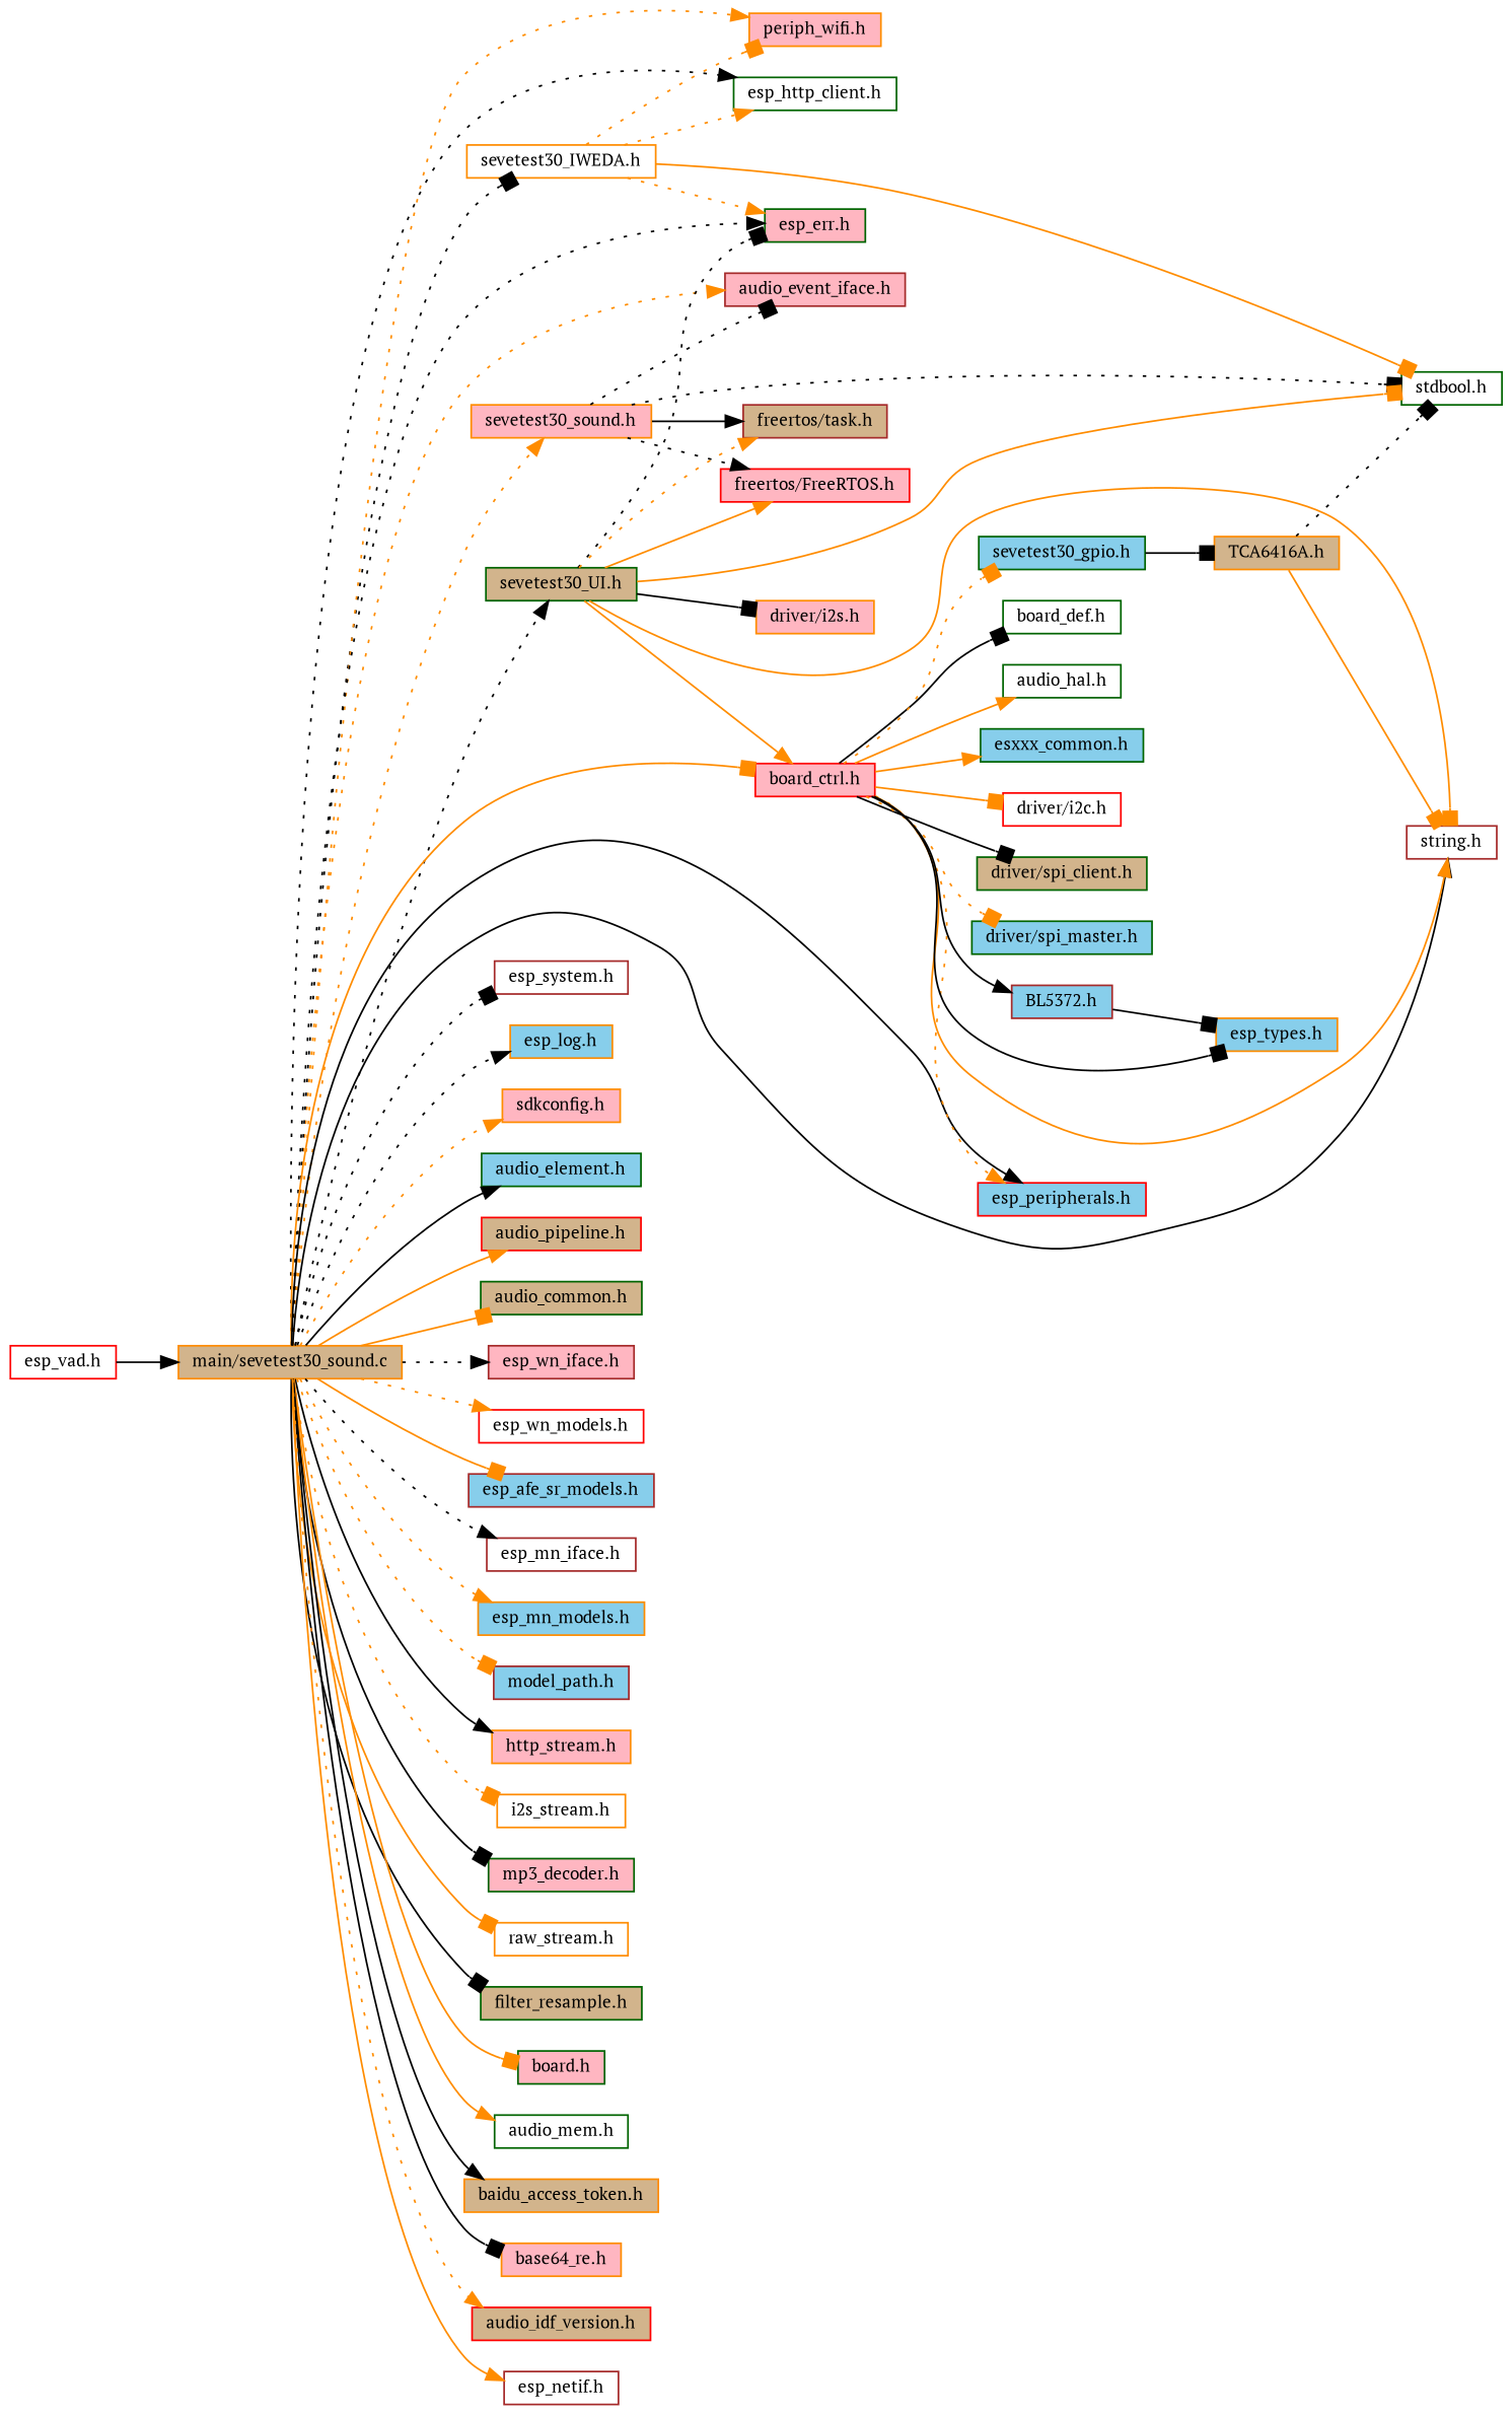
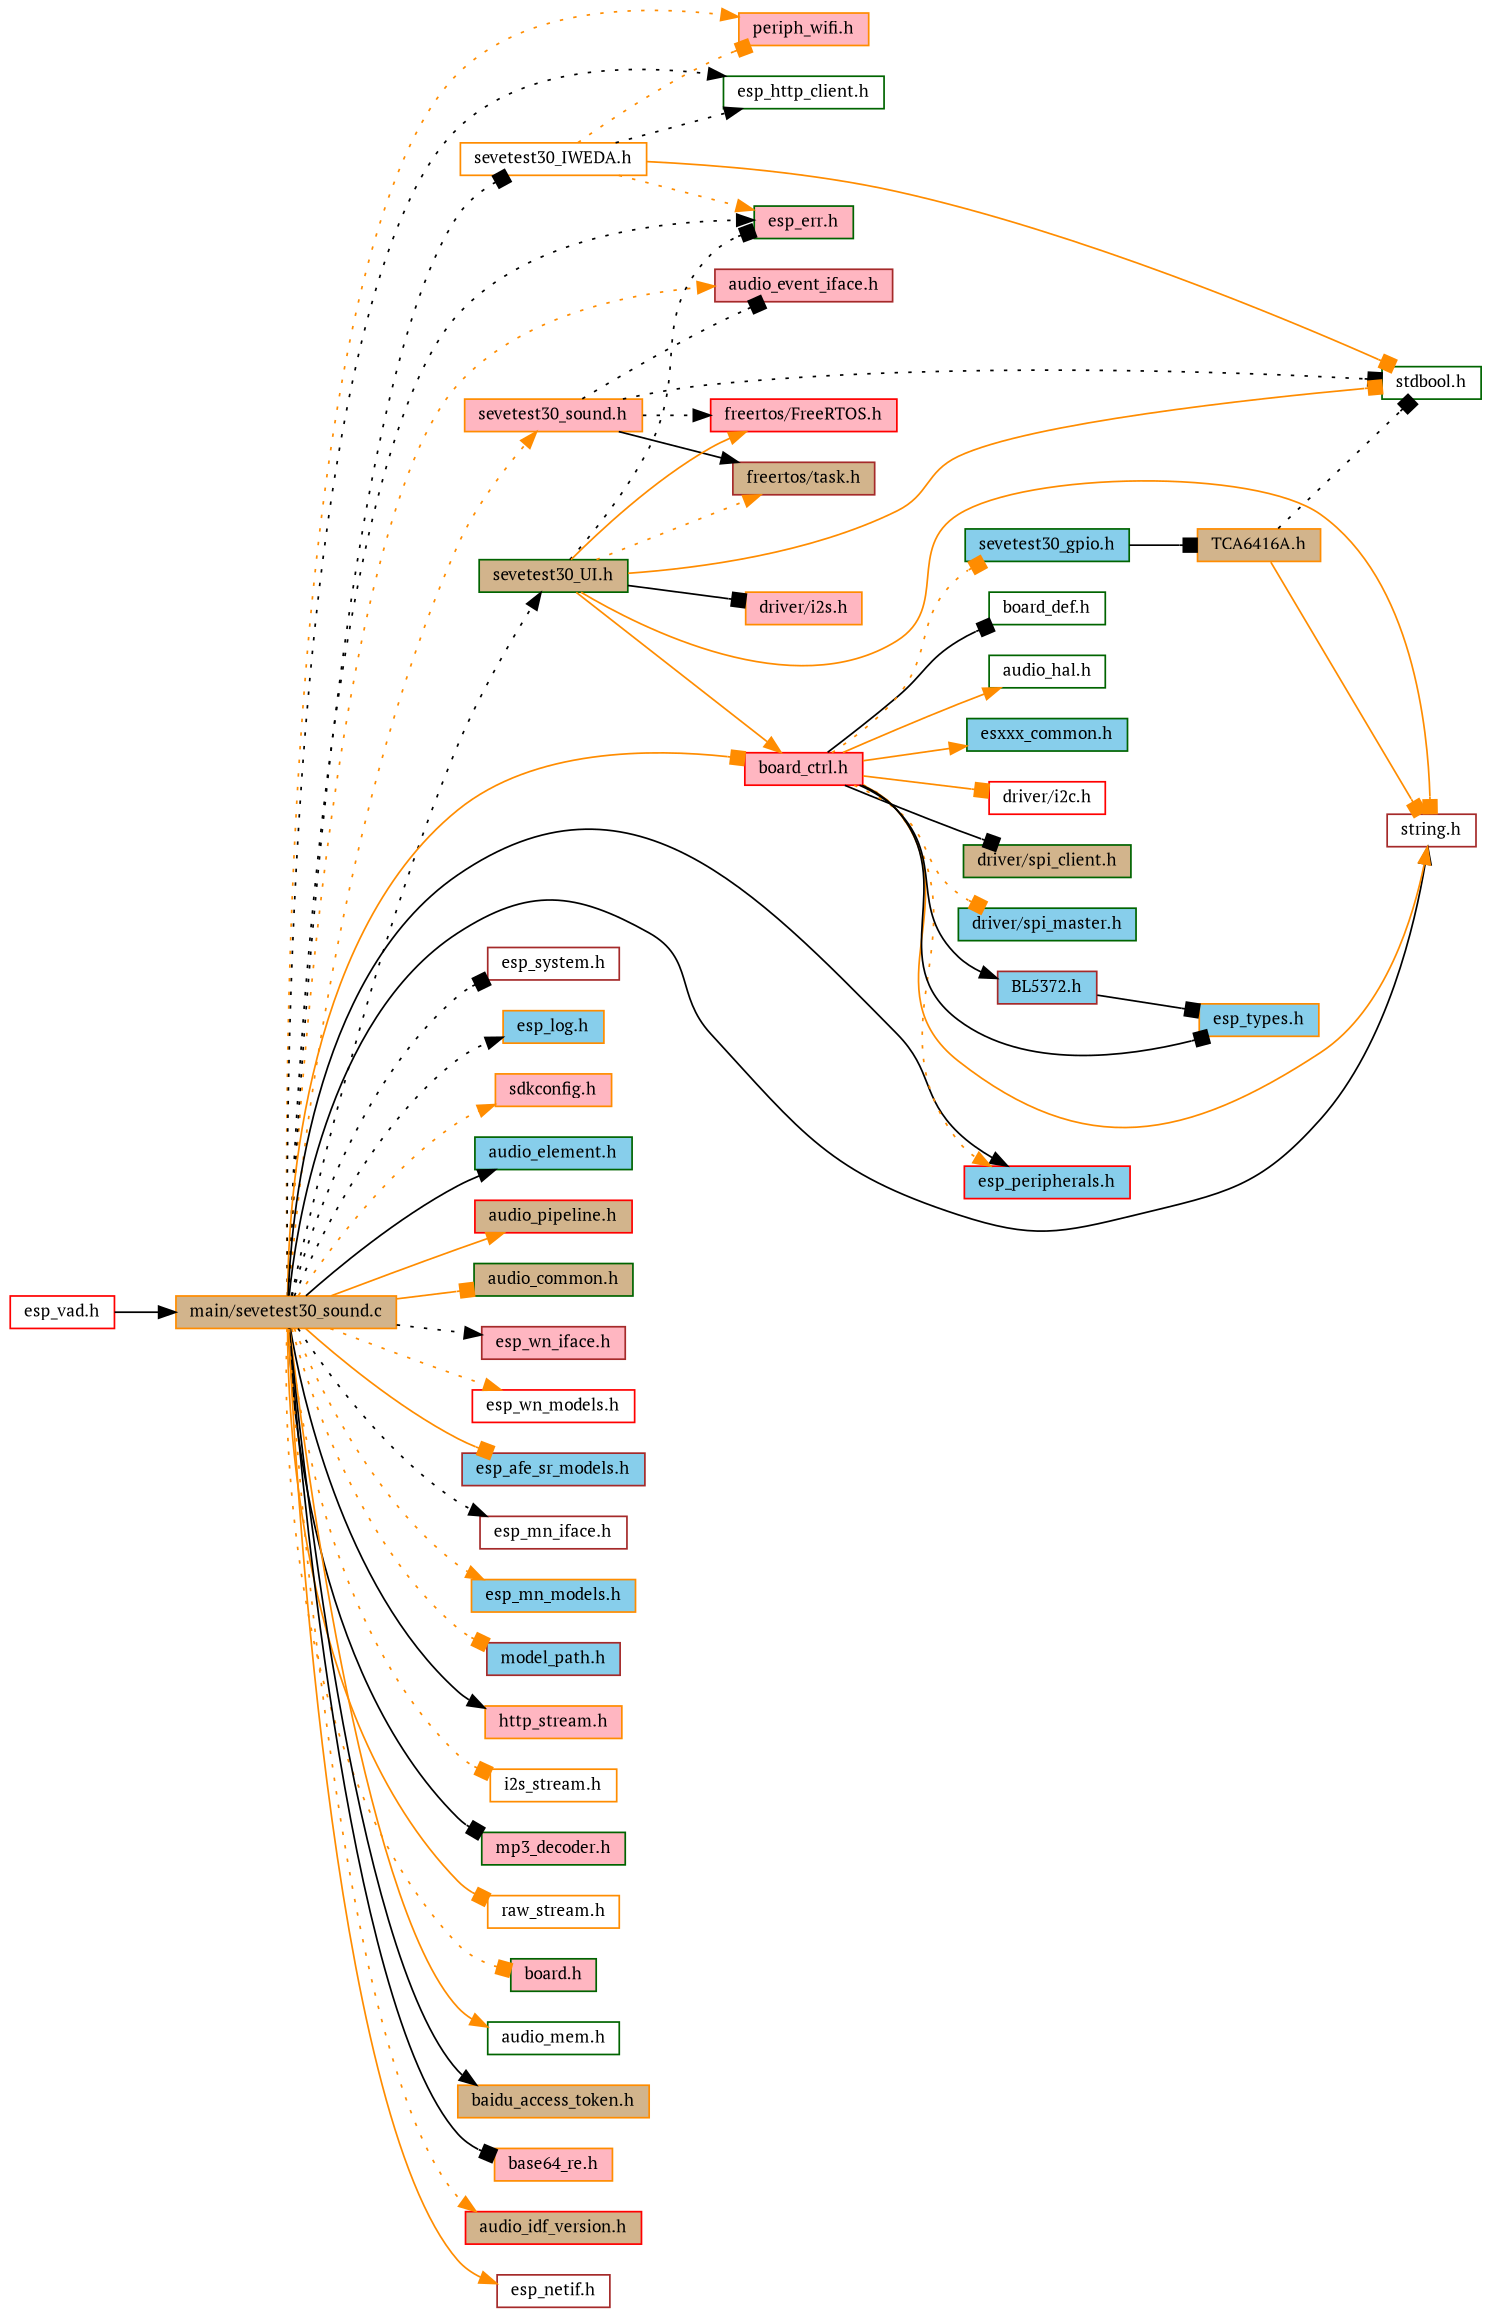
  digraph {
    fontname="PT Serif"
    rankdir=LR
    node [color=darkgreen fillcolor=white fontname="PT Serif" fontsize=10 shape=box style=filled]
    edge [arrowhead=normal color=darkorange fontname="PT Serif" fontsize=10 labelfontname=Helvetica labelfontsize=10 style=solid]
    n1 [color=darkorange fillcolor=tan fontcolor=black height=0.2 label="main/sevetest30_sound.c" width=0.4]
    n2 [color=darkorange fillcolor=lightpink height=0.2 label="sevetest30_sound.h" width=0.4]
    n3 [color=brown fillcolor=lightpink height=0.2 label="audio_event_iface.h" width=0.4]
    n4 [color=darkorange height=0.2 label="sevetest30_IWEDA.h" width=0.4]
    n5 [color=darkorange fillcolor=lightpink height=0.2 label="periph_wifi.h" width=0.4]
    n6 [height=0.2 label="esp_http_client.h" width=0.4]
    n7 [fillcolor=lightpink height=0.2 label="esp_err.h" width=0.4]
    n8 [fillcolor=tan height=0.2 label="sevetest30_UI.h" width=0.4]
    n9 [color=brown height=0.2 label="string.h" width=0.4]
    n10 [color=red fillcolor=lightpink height=0.2 label="board_ctrl.h" width=0.4]
    n11 [color=red fillcolor=skyblue height=0.2 label="esp_peripherals.h" width=0.4]
    n12 [color=brown height=0.2 label="esp_system.h" width=0.4]
    n13 [color=darkorange fillcolor=skyblue height=0.2 label="esp_log.h" width=0.4]
    n14 [color=darkorange fillcolor=lightpink height=0.2 label="sdkconfig.h" width=0.4]
    n15 [fillcolor=skyblue height=0.2 label="audio_element.h" width=0.4]
    n16 [color=red fillcolor=tan height=0.2 label="audio_pipeline.h" width=0.4]
    n17 [fillcolor=tan height=0.2 label="audio_common.h" width=0.4]
    n18 [color=brown fillcolor=lightpink height=0.2 label="esp_wn_iface.h" width=0.4]
    n19 [color=red height=0.2 label="esp_wn_models.h" width=0.4]
    n20 [color=brown fillcolor=skyblue height=0.2 label="esp_afe_sr_models.h" width=0.4]
    n21 [color=brown height=0.2 label="esp_mn_iface.h" width=0.4]
    n22 [color=darkorange fillcolor=skyblue height=0.2 label="esp_mn_models.h" width=0.4]
    n23 [color=brown fillcolor=skyblue height=0.2 label="model_path.h" width=0.4]
    n24 [color=darkorange fillcolor=lightpink height=0.2 label="http_stream.h" width=0.4]
    n25 [color=darkorange height=0.2 label="i2s_stream.h" width=0.4]
    n26 [fillcolor=lightpink height=0.2 label="mp3_decoder.h" width=0.4]
    n27 [color=darkorange height=0.2 label="raw_stream.h" width=0.4]
-   n28 [fillcolor=tan height=0.2 label="filter_resample.h" width=0.4]
    n29 [fillcolor=lightpink height=0.2 label="board.h" width=0.4]
    n30 [height=0.2 label="audio_mem.h" width=0.4]
    n31 [color=darkorange fillcolor=tan height=0.2 label="baidu_access_token.h" width=0.4]
    n32 [color=darkorange fillcolor=lightpink height=0.2 label="base64_re.h" width=0.4]
    n33 [color=red fillcolor=tan height=0.2 label="audio_idf_version.h" width=0.4]
    n34 [color=brown height=0.2 label="esp_netif.h" width=0.4]
    n35 [height=0.2 label="stdbool.h" width=0.4]
    n36 [color=red fillcolor=lightpink height=0.2 label="freertos/FreeRTOS.h" width=0.4]
    n37 [color=brown fillcolor=tan height=0.2 label="freertos/task.h" width=0.4]
    n38 [color=darkorange fillcolor=lightpink height=0.2 label="driver/i2s.h" width=0.4]
    n39 [color=darkorange fillcolor=skyblue height=0.2 label="esp_types.h" width=0.4]
    n40 [height=0.2 label="board_def.h" width=0.4]
    n41 [height=0.2 label="audio_hal.h" width=0.4]
    n42 [fillcolor=skyblue height=0.2 label="esxxx_common.h" width=0.4]
    n43 [fillcolor=skyblue height=0.2 label="sevetest30_gpio.h" width=0.4]
    n44 [color=red height=0.2 label="driver/i2c.h" width=0.4]
    n45 [fillcolor=tan height=0.2 label="driver/spi_client.h" width=0.4]
    n46 [fillcolor=skyblue height=0.2 label="driver/spi_master.h" width=0.4]
    n47 [color=brown fillcolor=skyblue height=0.2 label="BL5372.h" width=0.4]
    n48 [color=red height=0.2 label="esp_vad.h" width=0.4]
    n49 [color=darkorange fillcolor=tan height=0.2 label="TCA6416A.h" width=0.4]
    n1 -> n2 [style=dotted]
    n1 -> n3 [style=dotted]
    n1 -> n4 [arrowhead=box color=black style=dotted]
    n1 -> n5 [style=dotted]
    n1 -> n6 [color=black style=dotted]
    n1 -> n7 [color=black style=dotted]
    n1 -> n8 [color=black style=dotted]
    n1 -> n9 [color=black]
    n1 -> n10 [arrowhead=box]
    n1 -> n11 [color=black]
    n1 -> n12 [arrowhead=box color=black style=dotted]
    n1 -> n13 [color=black style=dotted]
    n1 -> n14 [style=dotted]
    n1 -> n15 [color=black]
    n1 -> n16
    n1 -> n17 [arrowhead=box]
    n1 -> n18 [color=black style=dotted]
    n1 -> n19 [style=dotted]
    n1 -> n20 [arrowhead=box]
    n1 -> n21 [color=black style=dotted]
    n1 -> n22 [style=dotted]
    n1 -> n23 [arrowhead=box style=dotted]
    n1 -> n24 [color=black]
    n1 -> n25 [arrowhead=box style=dotted]
    n1 -> n26 [arrowhead=box color=black]
    n1 -> n27 [arrowhead=box]
-   n1 -> n28 [arrowhead=box color=black]
-   n1 -> n29 [arrowhead=box]
+   n1 -> n29 [arrowhead=box style=dotted]
    n1 -> n30
    n1 -> n31 [color=black]
    n1 -> n32 [arrowhead=box color=black]
    n1 -> n33 [style=dotted]
    n1 -> n34
    n2 -> n3 [arrowhead=box color=black style=dotted]
    n2 -> n35 [arrowhead=box color=black style=dotted]
    n2 -> n36 [color=black style=dotted]
    n2 -> n37 [color=black]
    n4 -> n5 [arrowhead=box style=dotted]
-   n4 -> n6 [style=dotted]
+   n4 -> n6 [color=black style=dotted]
    n4 -> n7 [style=dotted]
    n4 -> n35 [arrowhead=box]
    n8 -> n7 [arrowhead=box color=black style=dotted]
    n8 -> n9 [arrowhead=box]
    n8 -> n10
    n8 -> n35 [arrowhead=box]
    n8 -> n36
    n8 -> n37 [style=dotted]
    n8 -> n38 [arrowhead=box color=black]
    n10 -> n9
    n10 -> n11 [style=dotted]
    n10 -> n39 [arrowhead=box color=black]
    n10 -> n40 [arrowhead=box color=black]
    n10 -> n41
    n10 -> n42
    n10 -> n43 [arrowhead=box style=dotted]
    n10 -> n44 [arrowhead=box]
    n10 -> n45 [arrowhead=box color=black]
    n10 -> n46 [arrowhead=box style=dotted]
    n10 -> n47 [color=black]
    n43 -> n49 [arrowhead=box color=black]
    n47 -> n39 [arrowhead=box color=black]
    n48 -> n1 [color=black]
    n49 -> n9 [arrowhead=box]
    n49 -> n35 [arrowhead=box color=black style=dotted]
  }
